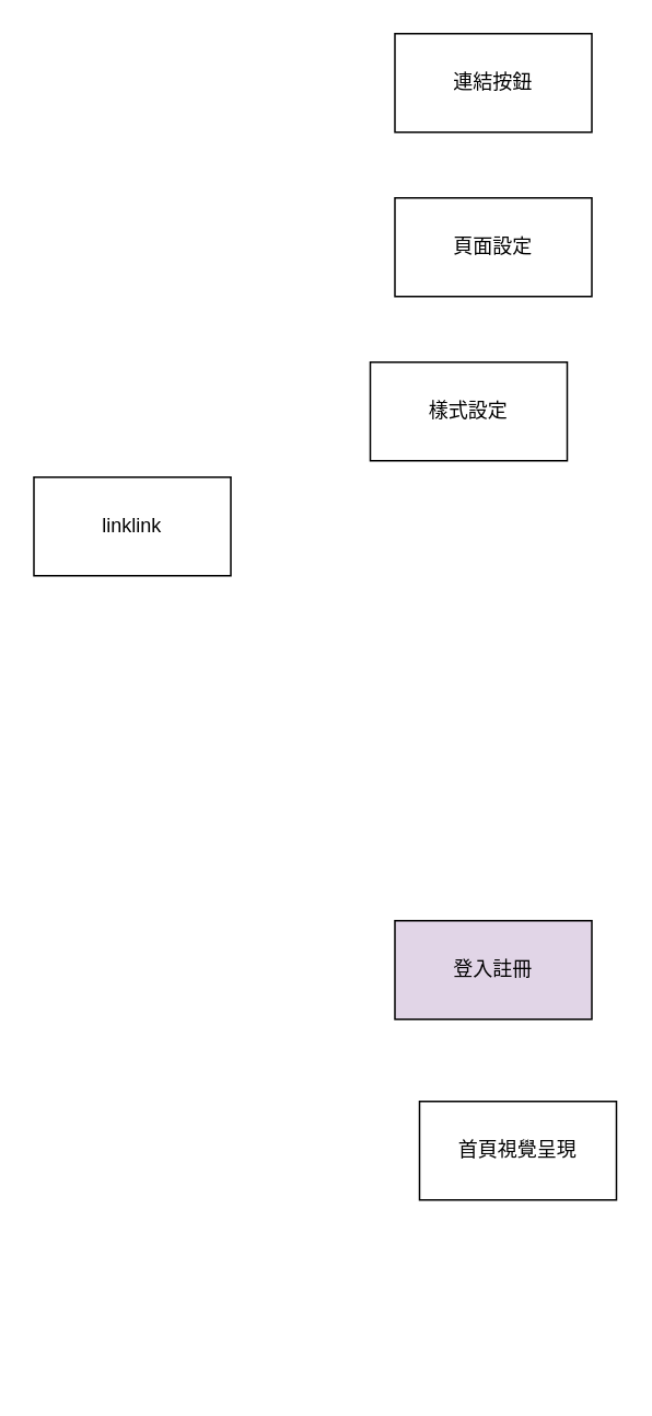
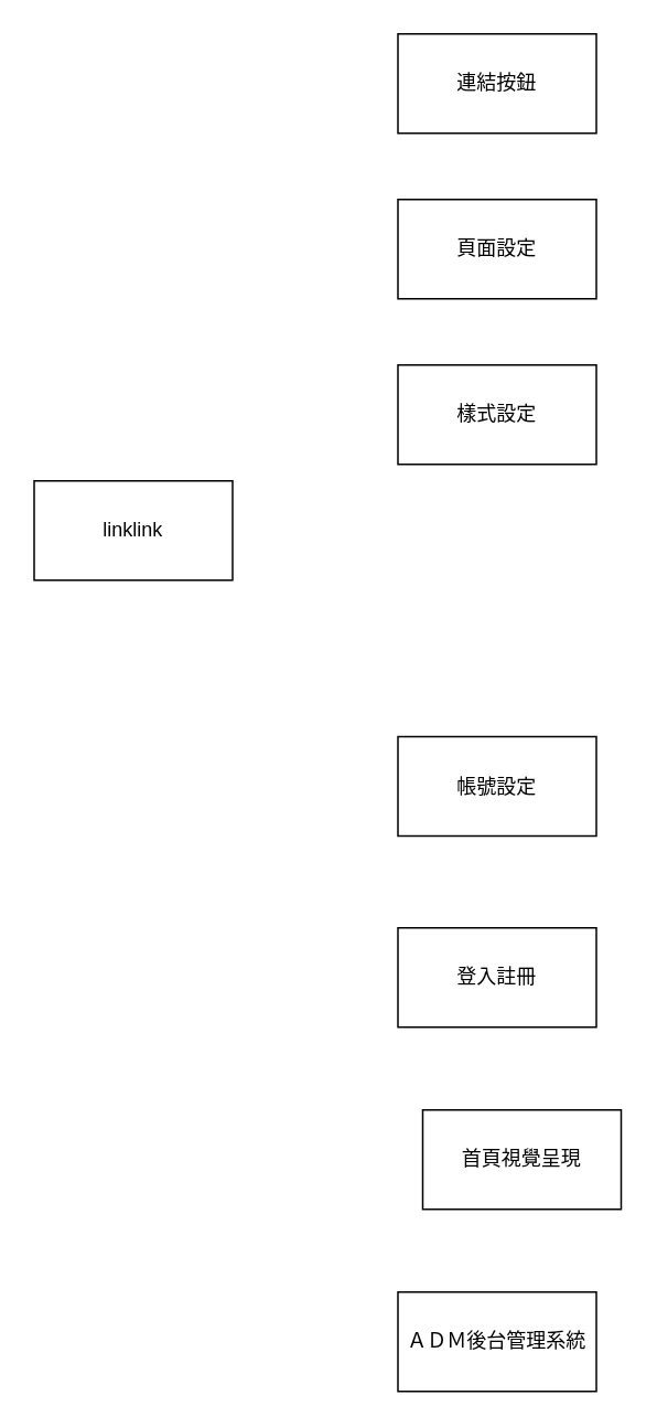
  <mxCell id="0" />
  <mxCell id="1" parent="0" />
  <mxCell id="2" value="linklink" style="rounded=0;whiteSpace=wrap;html=1;" vertex="1" parent="1"><mxGeometry x="20" y="290" width="120" height="60" as="geometry" /></mxCell>
  <mxCell id="3" value="連結按鈕" style="rounded=0;whiteSpace=wrap;html=1;" vertex="1" parent="1"><mxGeometry x="240" y="20" width="120" height="60" as="geometry" /></mxCell>
  <mxCell id="4" value="頁面設定" style="rounded=0;whiteSpace=wrap;html=1;" vertex="1" parent="1"><mxGeometry x="240" y="120" width="120" height="60" as="geometry" /></mxCell>
- <mxCell id="5" value="樣式設定" style="rounded=0;whiteSpace=wrap;html=1;" vertex="1" parent="1"><mxGeometry x="225" y="220" width="120" height="60" as="geometry" /></mxCell>
- <mxCell id="7" value="登入註冊" style="rounded=0;whiteSpace=wrap;html=1;fillColor=#e1d5e7;" vertex="1" parent="1"><mxGeometry x="240" y="560" width="120" height="60" as="geometry" /></mxCell>
+ <mxCell id="5" value="樣式設定" style="rounded=0;whiteSpace=wrap;html=1;" vertex="1" parent="1"><mxGeometry x="240" y="220" width="120" height="60" as="geometry" /></mxCell>
+ <mxCell id="6" value="帳號設定" style="rounded=0;whiteSpace=wrap;html=1;" vertex="1" parent="1"><mxGeometry x="240" y="444.5" width="120" height="60" as="geometry" /></mxCell>
+ <mxCell id="7" value="登入註冊" style="rounded=0;whiteSpace=wrap;html=1;" vertex="1" parent="1"><mxGeometry x="240" y="560" width="120" height="60" as="geometry" /></mxCell>
  <mxCell id="8" value="首頁視覺呈現" style="rounded=0;whiteSpace=wrap;html=1;" vertex="1" parent="1"><mxGeometry x="255" y="670" width="120" height="60" as="geometry" /></mxCell>
+ <mxCell id="9" value="ＡＤＭ後台管理系統" style="rounded=0;whiteSpace=wrap;html=1;" vertex="1" parent="1"><mxGeometry x="240" y="780" width="120" height="60" as="geometry" /></mxCell>
